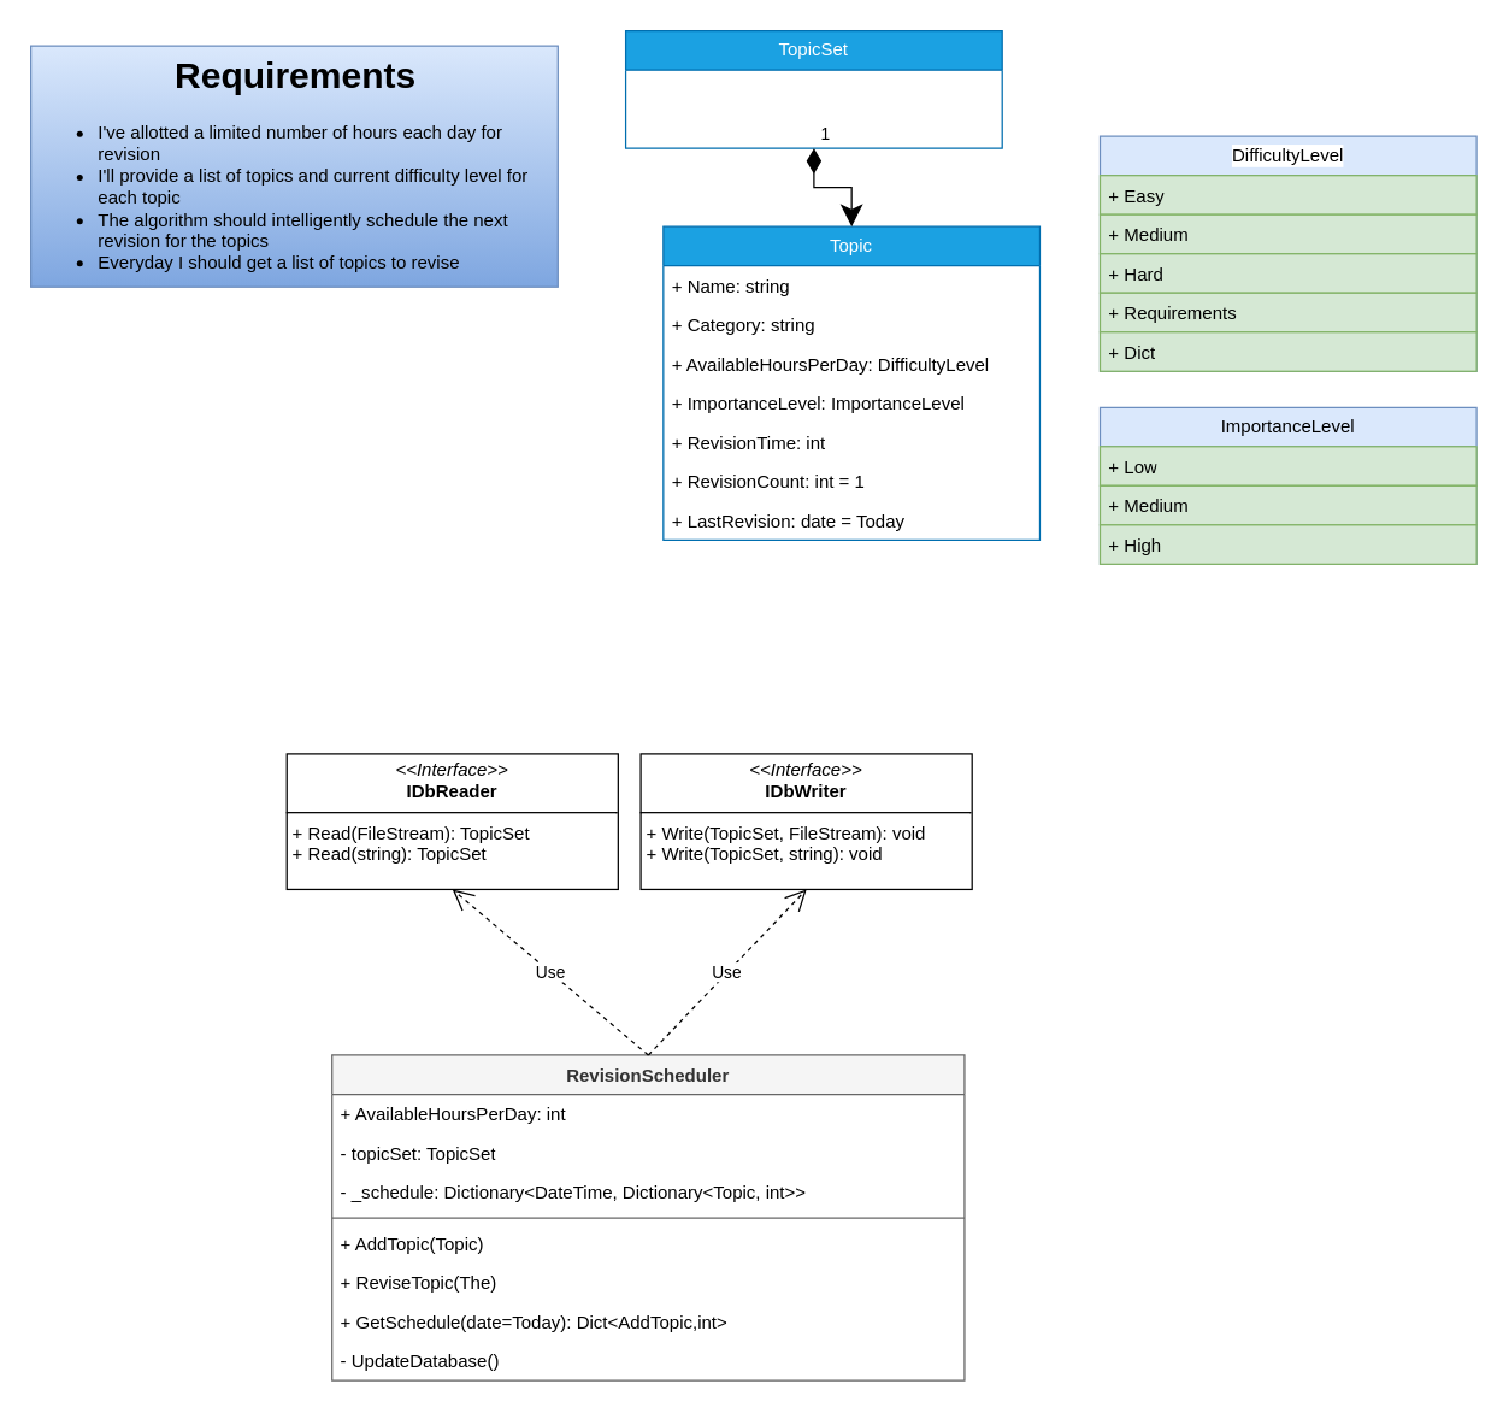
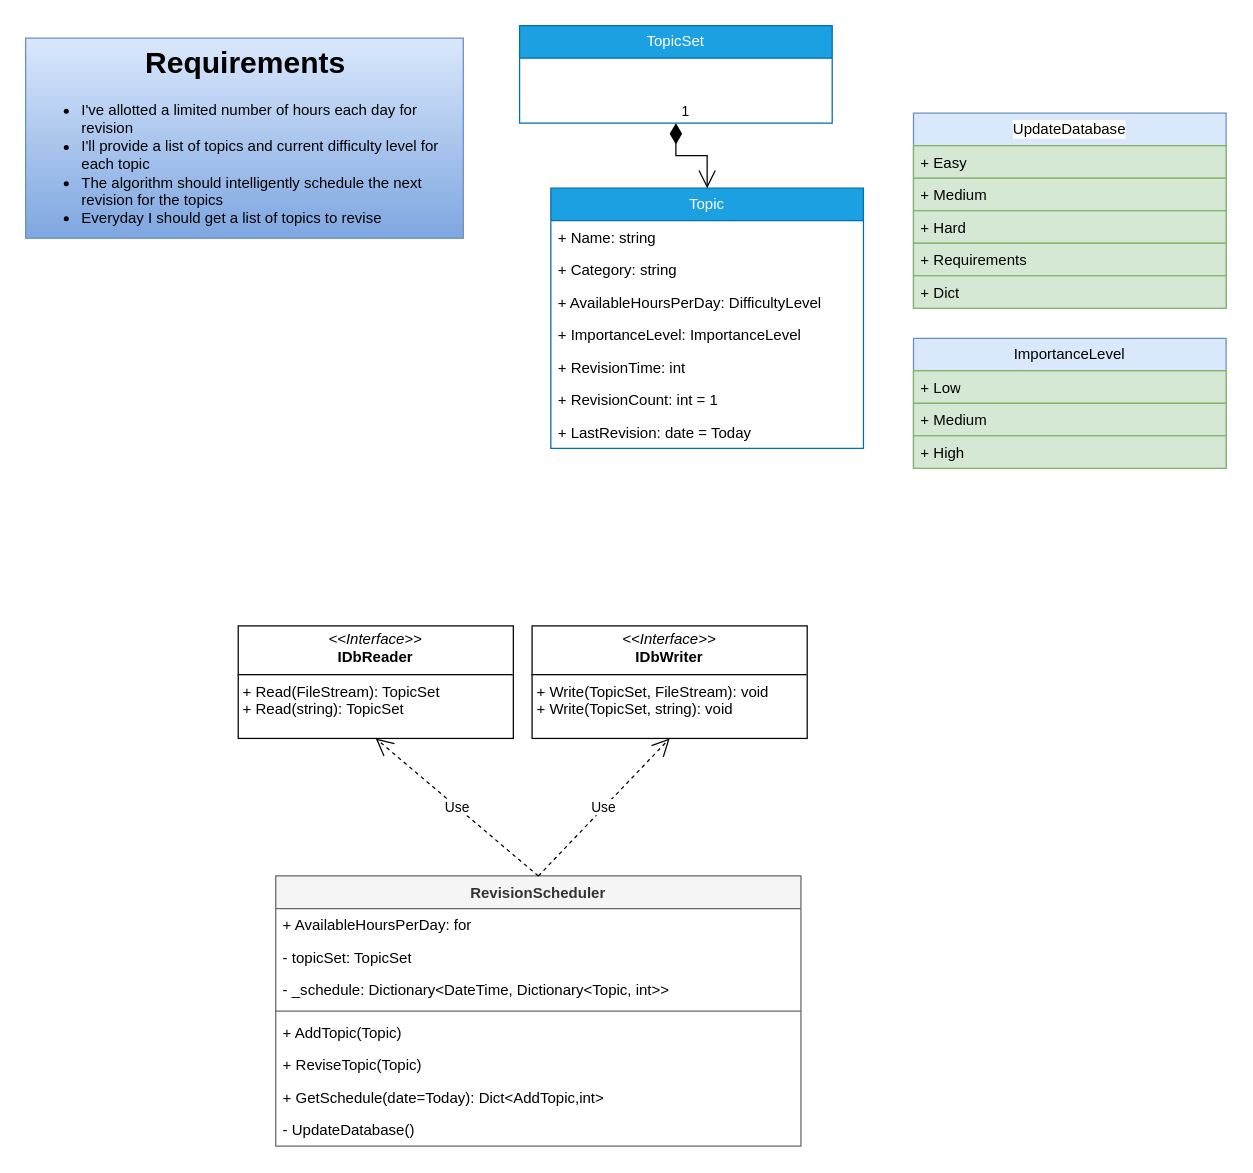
  <mxCell id="0" />
  <mxCell id="1" parent="0" />
  <mxCell id="2" value="&lt;h1 style=&quot;text-align: center;&quot;&gt;Requirements&lt;/h1&gt;&lt;p&gt;&lt;/p&gt;&lt;ul&gt;&lt;li&gt;I've allotted a limited number of hours each day for revision&lt;/li&gt;&lt;li&gt;I'll provide a list of topics and current difficulty level for each topic&lt;/li&gt;&lt;li&gt;The algorithm should intelligently schedule the next revision for the topics&lt;/li&gt;&lt;li&gt;Everyday I should get a list of topics to revise&lt;/li&gt;&lt;/ul&gt;&lt;p&gt;&lt;/p&gt;" style="text;html=1;strokeColor=#6c8ebf;fillColor=#dae8fc;spacing=5;spacingTop=-20;whiteSpace=wrap;overflow=hidden;rounded=0;gradientColor=#7ea6e0;" parent="1" vertex="1"><mxGeometry x="20" y="30" width="350" height="160" as="geometry" /></mxCell>
  <mxCell id="3" value="Topic" style="swimlane;fontStyle=0;childLayout=stackLayout;horizontal=1;startSize=26;fillColor=#1ba1e2;horizontalStack=0;resizeParent=1;resizeParentMax=0;resizeLast=0;collapsible=1;marginBottom=0;whiteSpace=wrap;html=1;fontColor=#ffffff;strokeColor=#006EAF;" parent="1" vertex="1"><mxGeometry x="440" y="150" width="250" height="208" as="geometry"><mxRectangle x="480" y="90" width="70" height="30" as="alternateBounds" /></mxGeometry></mxCell>
  <mxCell id="4" value="+ Name: string" style="text;strokeColor=none;fillColor=none;align=left;verticalAlign=top;spacingLeft=4;spacingRight=4;overflow=hidden;rotatable=0;points=[[0,0.5],[1,0.5]];portConstraint=eastwest;whiteSpace=wrap;html=1;" parent="3" vertex="1"><mxGeometry y="26" width="250" height="26" as="geometry" /></mxCell>
  <mxCell id="5" value="+ Category: string" style="text;strokeColor=none;fillColor=none;align=left;verticalAlign=top;spacingLeft=4;spacingRight=4;overflow=hidden;rotatable=0;points=[[0,0.5],[1,0.5]];portConstraint=eastwest;whiteSpace=wrap;html=1;" parent="3" vertex="1"><mxGeometry y="52" width="250" height="26" as="geometry" /></mxCell>
  <mxCell id="6" value="+ AvailableHoursPerDay: DifficultyLevel" style="text;strokeColor=none;fillColor=none;align=left;verticalAlign=top;spacingLeft=4;spacingRight=4;overflow=hidden;rotatable=0;points=[[0,0.5],[1,0.5]];portConstraint=eastwest;whiteSpace=wrap;html=1;" parent="3" vertex="1"><mxGeometry y="78" width="250" height="26" as="geometry" /></mxCell>
  <mxCell id="7" value="+ ImportanceLevel: ImportanceLevel" style="text;strokeColor=none;fillColor=none;align=left;verticalAlign=top;spacingLeft=4;spacingRight=4;overflow=hidden;rotatable=0;points=[[0,0.5],[1,0.5]];portConstraint=eastwest;whiteSpace=wrap;html=1;" parent="3" vertex="1"><mxGeometry y="104" width="250" height="26" as="geometry" /></mxCell>
  <mxCell id="8" value="+ RevisionTime: int" style="text;strokeColor=none;fillColor=none;align=left;verticalAlign=top;spacingLeft=4;spacingRight=4;overflow=hidden;rotatable=0;points=[[0,0.5],[1,0.5]];portConstraint=eastwest;whiteSpace=wrap;html=1;" parent="3" vertex="1"><mxGeometry y="130" width="250" height="26" as="geometry" /></mxCell>
  <mxCell id="9" value="+ RevisionCount: int = 1" style="text;strokeColor=none;fillColor=none;align=left;verticalAlign=top;spacingLeft=4;spacingRight=4;overflow=hidden;rotatable=0;points=[[0,0.5],[1,0.5]];portConstraint=eastwest;whiteSpace=wrap;html=1;" parent="3" vertex="1"><mxGeometry y="156" width="250" height="26" as="geometry" /></mxCell>
  <mxCell id="10" value="+ LastRevision: d&lt;span style=&quot;background-color: initial;&quot;&gt;ate = Today&lt;/span&gt;" style="text;strokeColor=none;fillColor=none;align=left;verticalAlign=top;spacingLeft=4;spacingRight=4;overflow=hidden;rotatable=0;points=[[0,0.5],[1,0.5]];portConstraint=eastwest;whiteSpace=wrap;html=1;" parent="3" vertex="1"><mxGeometry y="182" width="250" height="26" as="geometry" /></mxCell>
- <mxCell id="11" value="DifficultyLevel" style="swimlane;fontStyle=0;childLayout=stackLayout;horizontal=1;startSize=26;horizontalStack=0;resizeParent=1;resizeParentMax=0;resizeLast=0;collapsible=1;marginBottom=0;whiteSpace=wrap;html=1;labelBackgroundColor=default;fillColor=#dae8fc;strokeColor=#6c8ebf;" parent="1" vertex="1"><mxGeometry x="730" y="90" width="250" height="156" as="geometry"><mxRectangle x="480" y="90" width="70" height="30" as="alternateBounds" /></mxGeometry></mxCell>
+ <mxCell id="11" value="UpdateDatabase" style="swimlane;fontStyle=0;childLayout=stackLayout;horizontal=1;startSize=26;horizontalStack=0;resizeParent=1;resizeParentMax=0;resizeLast=0;collapsible=1;marginBottom=0;whiteSpace=wrap;html=1;labelBackgroundColor=default;fillColor=#dae8fc;strokeColor=#6c8ebf;" parent="1" vertex="1"><mxGeometry x="730" y="90" width="250" height="156" as="geometry"><mxRectangle x="480" y="90" width="70" height="30" as="alternateBounds" /></mxGeometry></mxCell>
  <mxCell id="12" value="+ Easy" style="text;strokeColor=#82b366;fillColor=#d5e8d4;align=left;verticalAlign=top;spacingLeft=4;spacingRight=4;overflow=hidden;rotatable=0;points=[[0,0.5],[1,0.5]];portConstraint=eastwest;whiteSpace=wrap;html=1;" parent="11" vertex="1"><mxGeometry y="26" width="250" height="26" as="geometry" /></mxCell>
  <mxCell id="13" value="+ Medium" style="text;strokeColor=#82b366;fillColor=#d5e8d4;align=left;verticalAlign=top;spacingLeft=4;spacingRight=4;overflow=hidden;rotatable=0;points=[[0,0.5],[1,0.5]];portConstraint=eastwest;whiteSpace=wrap;html=1;" parent="11" vertex="1"><mxGeometry y="52" width="250" height="26" as="geometry" /></mxCell>
  <mxCell id="14" value="+ Hard" style="text;strokeColor=#82b366;fillColor=#d5e8d4;align=left;verticalAlign=top;spacingLeft=4;spacingRight=4;overflow=hidden;rotatable=0;points=[[0,0.5],[1,0.5]];portConstraint=eastwest;whiteSpace=wrap;html=1;" parent="11" vertex="1"><mxGeometry y="78" width="250" height="26" as="geometry" /></mxCell>
  <mxCell id="15" value="+ Requirements" style="text;strokeColor=#82b366;fillColor=#d5e8d4;align=left;verticalAlign=top;spacingLeft=4;spacingRight=4;overflow=hidden;rotatable=0;points=[[0,0.5],[1,0.5]];portConstraint=eastwest;whiteSpace=wrap;html=1;" parent="11" vertex="1"><mxGeometry y="104" width="250" height="26" as="geometry" /></mxCell>
  <mxCell id="16" value="+ Dict" style="text;strokeColor=#82b366;fillColor=#d5e8d4;align=left;verticalAlign=top;spacingLeft=4;spacingRight=4;overflow=hidden;rotatable=0;points=[[0,0.5],[1,0.5]];portConstraint=eastwest;whiteSpace=wrap;html=1;" parent="11" vertex="1"><mxGeometry y="130" width="250" height="26" as="geometry" /></mxCell>
  <mxCell id="17" value="ImportanceLevel" style="swimlane;fontStyle=0;childLayout=stackLayout;horizontal=1;startSize=26;fillColor=#dae8fc;horizontalStack=0;resizeParent=1;resizeParentMax=0;resizeLast=0;collapsible=1;marginBottom=0;whiteSpace=wrap;html=1;strokeColor=#6c8ebf;" parent="1" vertex="1"><mxGeometry x="730" y="270" width="250" height="104" as="geometry"><mxRectangle x="480" y="90" width="70" height="30" as="alternateBounds" /></mxGeometry></mxCell>
  <mxCell id="18" value="+ Low" style="text;strokeColor=#82b366;fillColor=#d5e8d4;align=left;verticalAlign=top;spacingLeft=4;spacingRight=4;overflow=hidden;rotatable=0;points=[[0,0.5],[1,0.5]];portConstraint=eastwest;whiteSpace=wrap;html=1;" parent="17" vertex="1"><mxGeometry y="26" width="250" height="26" as="geometry" /></mxCell>
  <mxCell id="19" value="+ Medium" style="text;strokeColor=#82b366;fillColor=#d5e8d4;align=left;verticalAlign=top;spacingLeft=4;spacingRight=4;overflow=hidden;rotatable=0;points=[[0,0.5],[1,0.5]];portConstraint=eastwest;whiteSpace=wrap;html=1;" parent="17" vertex="1"><mxGeometry y="52" width="250" height="26" as="geometry" /></mxCell>
  <mxCell id="20" value="+ High" style="text;strokeColor=#82b366;fillColor=#d5e8d4;align=left;verticalAlign=top;spacingLeft=4;spacingRight=4;overflow=hidden;rotatable=0;points=[[0,0.5],[1,0.5]];portConstraint=eastwest;whiteSpace=wrap;html=1;" parent="17" vertex="1"><mxGeometry y="78" width="250" height="26" as="geometry" /></mxCell>
  <mxCell id="21" value="RevisionScheduler" style="swimlane;fontStyle=1;align=center;verticalAlign=top;childLayout=stackLayout;horizontal=1;startSize=26;horizontalStack=0;resizeParent=1;resizeParentMax=0;resizeLast=0;collapsible=1;marginBottom=0;whiteSpace=wrap;html=1;fillColor=#f5f5f5;strokeColor=#666666;fontColor=#333333;" parent="1" vertex="1"><mxGeometry x="220" y="700" width="420" height="216" as="geometry" /></mxCell>
- <mxCell id="22" value="+ AvailableHoursPerDay: int" style="text;strokeColor=none;fillColor=none;align=left;verticalAlign=top;spacingLeft=4;spacingRight=4;overflow=hidden;rotatable=0;points=[[0,0.5],[1,0.5]];portConstraint=eastwest;whiteSpace=wrap;html=1;" parent="21" vertex="1"><mxGeometry y="26" width="420" height="26" as="geometry" /></mxCell>
+ <mxCell id="22" value="+ AvailableHoursPerDay: for" style="text;strokeColor=none;fillColor=none;align=left;verticalAlign=top;spacingLeft=4;spacingRight=4;overflow=hidden;rotatable=0;points=[[0,0.5],[1,0.5]];portConstraint=eastwest;whiteSpace=wrap;html=1;" parent="21" vertex="1"><mxGeometry y="26" width="420" height="26" as="geometry" /></mxCell>
  <mxCell id="23" value="- topicSet: TopicSet" style="text;strokeColor=none;fillColor=none;align=left;verticalAlign=top;spacingLeft=4;spacingRight=4;overflow=hidden;rotatable=0;points=[[0,0.5],[1,0.5]];portConstraint=eastwest;whiteSpace=wrap;html=1;" parent="21" vertex="1"><mxGeometry y="52" width="420" height="26" as="geometry" /></mxCell>
  <mxCell id="24" value="- _schedule: Dictionary&amp;lt;DateTime, Dictionary&amp;lt;Topic, int&amp;gt;&amp;gt;" style="text;strokeColor=none;fillColor=none;align=left;verticalAlign=top;spacingLeft=4;spacingRight=4;overflow=hidden;rotatable=0;points=[[0,0.5],[1,0.5]];portConstraint=eastwest;whiteSpace=wrap;html=1;" vertex="1" parent="21"><mxGeometry y="78" width="420" height="26" as="geometry" /></mxCell>
  <mxCell id="25" value="" style="line;strokeWidth=1;fillColor=none;align=left;verticalAlign=middle;spacingTop=-1;spacingLeft=3;spacingRight=3;rotatable=0;labelPosition=right;points=[];portConstraint=eastwest;strokeColor=inherit;" parent="21" vertex="1"><mxGeometry y="104" width="420" height="8" as="geometry" /></mxCell>
  <mxCell id="26" value="+ AddTopic(Topic)" style="text;strokeColor=none;fillColor=none;align=left;verticalAlign=top;spacingLeft=4;spacingRight=4;overflow=hidden;rotatable=0;points=[[0,0.5],[1,0.5]];portConstraint=eastwest;whiteSpace=wrap;html=1;" parent="21" vertex="1"><mxGeometry y="112" width="420" height="26" as="geometry" /></mxCell>
- <mxCell id="27" value="+ ReviseTopic(The)" style="text;strokeColor=none;fillColor=none;align=left;verticalAlign=top;spacingLeft=4;spacingRight=4;overflow=hidden;rotatable=0;points=[[0,0.5],[1,0.5]];portConstraint=eastwest;whiteSpace=wrap;html=1;" parent="21" vertex="1"><mxGeometry y="138" width="420" height="26" as="geometry" /></mxCell>
+ <mxCell id="27" value="+ ReviseTopic(Topic)" style="text;strokeColor=none;fillColor=none;align=left;verticalAlign=top;spacingLeft=4;spacingRight=4;overflow=hidden;rotatable=0;points=[[0,0.5],[1,0.5]];portConstraint=eastwest;whiteSpace=wrap;html=1;" parent="21" vertex="1"><mxGeometry y="138" width="420" height="26" as="geometry" /></mxCell>
  <mxCell id="28" value="+ GetSchedule(date=Today): Dict&amp;lt;AddTopic,int&amp;gt;" style="text;strokeColor=none;fillColor=none;align=left;verticalAlign=top;spacingLeft=4;spacingRight=4;overflow=hidden;rotatable=0;points=[[0,0.5],[1,0.5]];portConstraint=eastwest;whiteSpace=wrap;html=1;" parent="21" vertex="1"><mxGeometry y="164" width="420" height="26" as="geometry" /></mxCell>
  <mxCell id="29" value="- UpdateDatabase()" style="text;strokeColor=none;fillColor=none;align=left;verticalAlign=top;spacingLeft=4;spacingRight=4;overflow=hidden;rotatable=0;points=[[0,0.5],[1,0.5]];portConstraint=eastwest;whiteSpace=wrap;html=1;" parent="21" vertex="1"><mxGeometry y="190" width="420" height="26" as="geometry" /></mxCell>
  <mxCell id="30" value="TopicSet" style="swimlane;fontStyle=0;childLayout=stackLayout;horizontal=1;startSize=26;fillColor=#1ba1e2;horizontalStack=0;resizeParent=1;resizeParentMax=0;resizeLast=0;collapsible=1;marginBottom=0;whiteSpace=wrap;html=1;fontColor=#ffffff;strokeColor=#006EAF;" vertex="1" parent="1"><mxGeometry x="415" y="20" width="250" height="78" as="geometry"><mxRectangle x="480" y="90" width="70" height="30" as="alternateBounds" /></mxGeometry></mxCell>
- <mxCell id="31" value="1" style="endArrow=classic;html=1;endSize=12;startArrow=diamondThin;startSize=14;startFill=1;edgeStyle=orthogonalEdgeStyle;align=left;verticalAlign=bottom;rounded=0;exitX=0.5;exitY=1;exitDx=0;exitDy=0;entryX=0.5;entryY=0;entryDx=0;entryDy=0;" edge="1" parent="1" source="30" target="3"><mxGeometry x="-1" y="3" relative="1" as="geometry"><mxPoint x="410" y="30" as="sourcePoint" /><mxPoint x="570" y="30" as="targetPoint" /></mxGeometry></mxCell>
+ <mxCell id="31" value="1" style="endArrow=open;html=1;endSize=12;startArrow=diamondThin;startSize=14;startFill=1;edgeStyle=orthogonalEdgeStyle;align=left;verticalAlign=bottom;rounded=0;exitX=0.5;exitY=1;exitDx=0;exitDy=0;entryX=0.5;entryY=0;entryDx=0;entryDy=0;" edge="1" parent="1" source="30" target="3"><mxGeometry x="-1" y="3" relative="1" as="geometry"><mxPoint x="410" y="30" as="sourcePoint" /><mxPoint x="570" y="30" as="targetPoint" /></mxGeometry></mxCell>
  <mxCell id="32" value="&lt;p style=&quot;margin:0px;margin-top:4px;text-align:center;&quot;&gt;&lt;i&gt;&amp;lt;&amp;lt;Interface&amp;gt;&amp;gt;&lt;/i&gt;&lt;br&gt;&lt;b&gt;IDbWriter&lt;/b&gt;&lt;/p&gt;&lt;hr size=&quot;1&quot; style=&quot;border-style:solid;&quot;&gt;&lt;p style=&quot;margin:0px;margin-left:4px;&quot;&gt;&lt;/p&gt;&lt;p style=&quot;margin:0px;margin-left:4px;&quot;&gt;+ Write(TopicSet, FileStream): void&lt;br&gt;&lt;/p&gt;&lt;p style=&quot;margin:0px;margin-left:4px;&quot;&gt;+ Write(TopicSet, string): void&lt;/p&gt;" style="verticalAlign=top;align=left;overflow=fill;html=1;whiteSpace=wrap;" vertex="1" parent="1"><mxGeometry x="425" y="500" width="220" height="90" as="geometry" /></mxCell>
  <mxCell id="33" value="Use" style="endArrow=open;endSize=12;dashed=1;html=1;rounded=0;exitX=0.5;exitY=0;exitDx=0;exitDy=0;entryX=0.5;entryY=1;entryDx=0;entryDy=0;" edge="1" parent="1" source="21" target="32"><mxGeometry width="160" relative="1" as="geometry"><mxPoint x="790" y="540" as="sourcePoint" /><mxPoint x="950" y="540" as="targetPoint" /></mxGeometry></mxCell>
  <mxCell id="34" value="&lt;p style=&quot;margin:0px;margin-top:4px;text-align:center;&quot;&gt;&lt;i&gt;&amp;lt;&amp;lt;Interface&amp;gt;&amp;gt;&lt;/i&gt;&lt;br&gt;&lt;b&gt;IDbReader&lt;/b&gt;&lt;/p&gt;&lt;hr size=&quot;1&quot; style=&quot;border-style:solid;&quot;&gt;&lt;p style=&quot;margin:0px;margin-left:4px;&quot;&gt;&lt;/p&gt;&lt;p style=&quot;margin:0px;margin-left:4px;&quot;&gt;+ Read(FileStream): TopicSet&lt;br&gt;&lt;/p&gt;&lt;p style=&quot;margin:0px;margin-left:4px;&quot;&gt;+ Read(string): TopicSet&lt;/p&gt;" style="verticalAlign=top;align=left;overflow=fill;html=1;whiteSpace=wrap;" vertex="1" parent="1"><mxGeometry x="190" y="500" width="220" height="90" as="geometry" /></mxCell>
  <mxCell id="35" value="Use" style="endArrow=open;endSize=12;dashed=1;html=1;rounded=0;exitX=0.5;exitY=0;exitDx=0;exitDy=0;entryX=0.5;entryY=1;entryDx=0;entryDy=0;" edge="1" parent="1" source="21" target="34"><mxGeometry width="160" relative="1" as="geometry"><mxPoint x="300" y="720" as="sourcePoint" /><mxPoint x="390" y="610" as="targetPoint" /></mxGeometry></mxCell>
